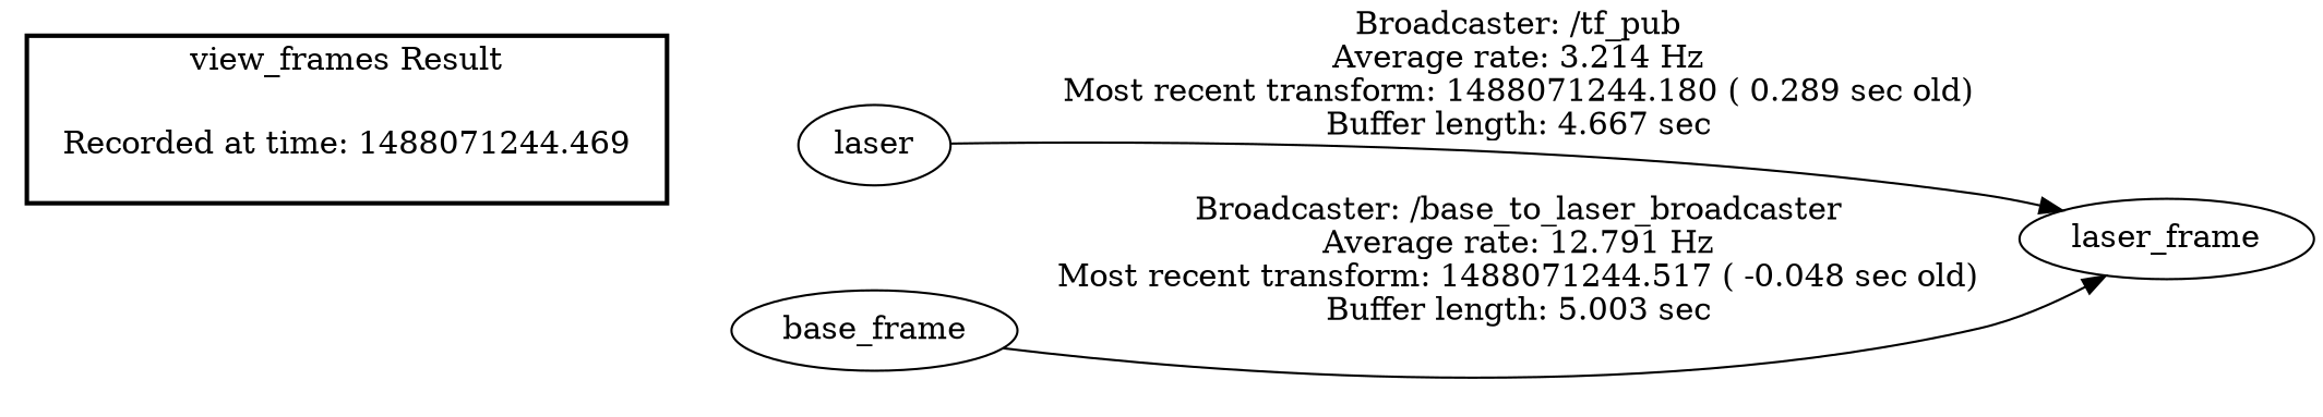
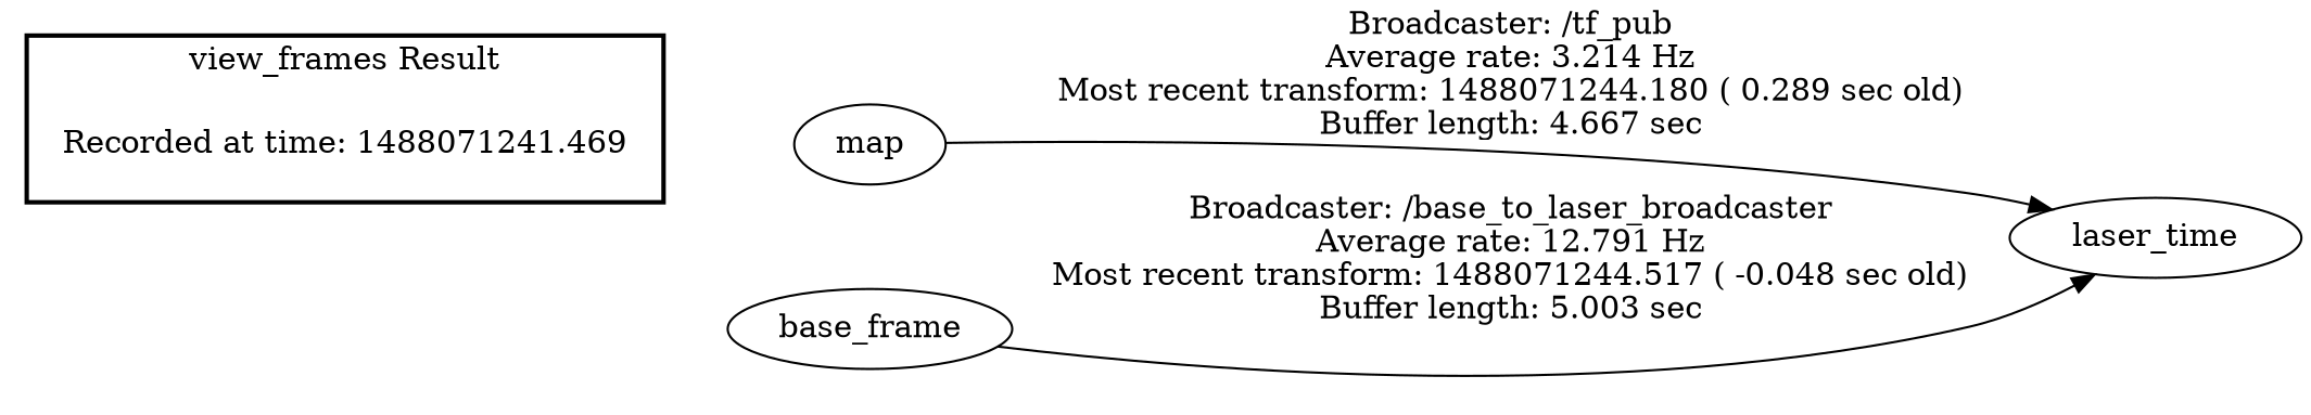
  digraph {
    rankdir=LR
-   "Recorded at time: 1488071244.469" [shape=plaintext]
-   map [label=laser]
-   laser_frame
+   "Recorded at time: 1488071244.469" [shape=plaintext label="Recorded at time: 1488071241.469"]
+   map
+   laser_frame [label=laser_time]
    base_frame
    subgraph cluster_1 {
      color=black
      label="view_frames Result"
      style=bold
      "Recorded at time: 1488071244.469"
    }
    "Recorded at time: 1488071244.469" -> map [style=invis]
    map -> laser_frame [label="Broadcaster: /tf_pub\nAverage rate: 3.214 Hz\nMost recent transform: 1488071244.180 ( 0.289 sec old)\nBuffer length: 4.667 sec\n"]
    base_frame -> laser_frame [label="Broadcaster: /base_to_laser_broadcaster\nAverage rate: 12.791 Hz\nMost recent transform: 1488071244.517 ( -0.048 sec old)\nBuffer length: 5.003 sec\n"]
  }
